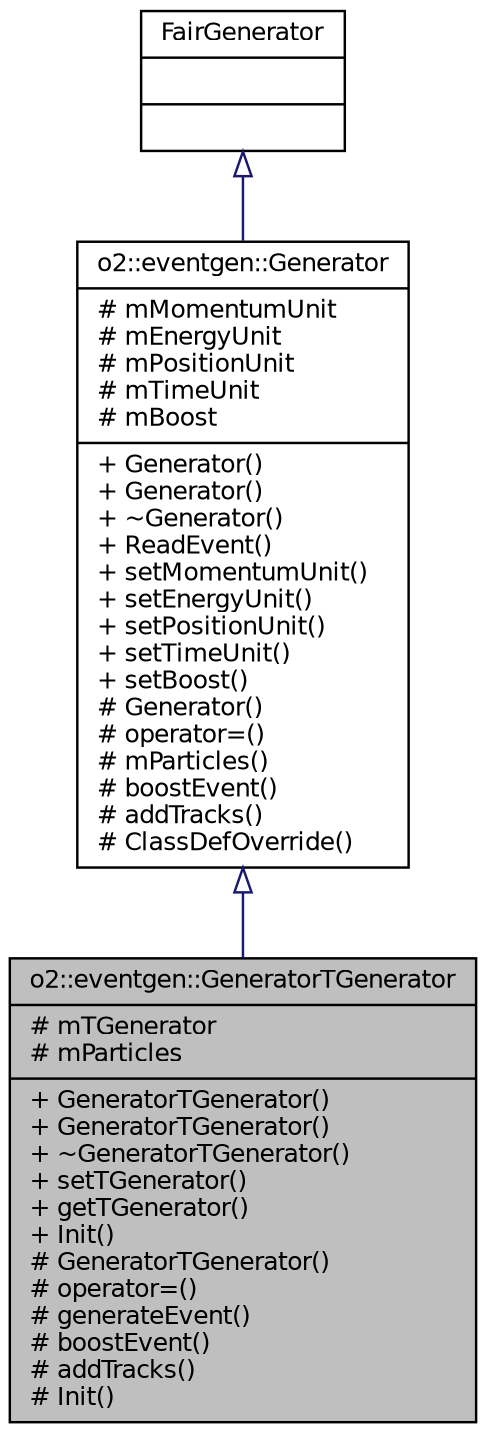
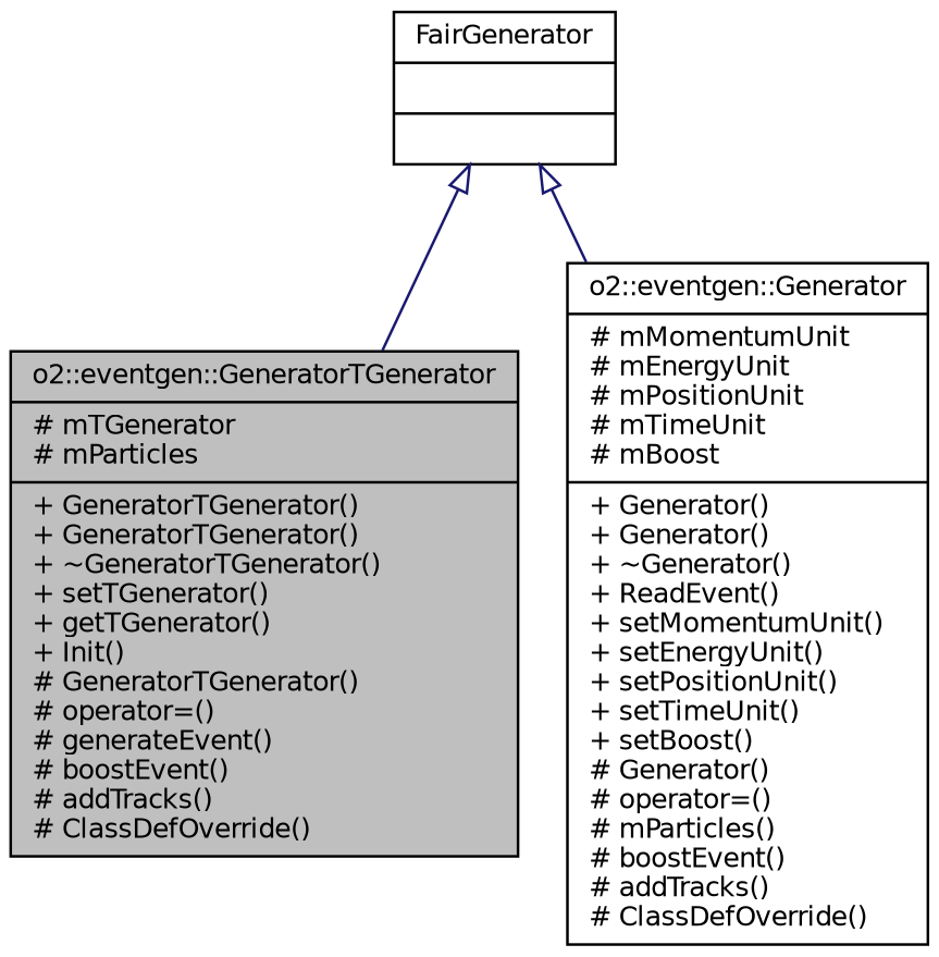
  digraph {
    node [color=black fontname=Helvetica fontsize=10 shape=record]
    edge [arrowtail=onormal color=midnightblue dir=back fontname=Helvetica fontsize=10 labelfontname=Helvetica labelfontsize=10 style=solid]
-   n1 [fillcolor=grey75 fontcolor=black height=0.2 label="{o2::eventgen::GeneratorTGenerator\n|# mTGenerator\l# mParticles\l|+ GeneratorTGenerator()\l+ GeneratorTGenerator()\l+ ~GeneratorTGenerator()\l+ setTGenerator()\l+ getTGenerator()\l+ Init()\l# GeneratorTGenerator()\l# operator=()\l# generateEvent()\l# boostEvent()\l# addTracks()\l# Init()\l}" style=filled width=0.4]
+   n1 [fillcolor=grey75 fontcolor=black height=0.2 label="{o2::eventgen::GeneratorTGenerator\n|# mTGenerator\l# mParticles\l|+ GeneratorTGenerator()\l+ GeneratorTGenerator()\l+ ~GeneratorTGenerator()\l+ setTGenerator()\l+ getTGenerator()\l+ Init()\l# GeneratorTGenerator()\l# operator=()\l# generateEvent()\l# boostEvent()\l# addTracks()\l# ClassDefOverride()\l}" style=filled width=0.4]
    n2 [height=0.2 label="{o2::eventgen::Generator\n|# mMomentumUnit\l# mEnergyUnit\l# mPositionUnit\l# mTimeUnit\l# mBoost\l|+ Generator()\l+ Generator()\l+ ~Generator()\l+ ReadEvent()\l+ setMomentumUnit()\l+ setEnergyUnit()\l+ setPositionUnit()\l+ setTimeUnit()\l+ setBoost()\l# Generator()\l# operator=()\l# mParticles()\l# boostEvent()\l# addTracks()\l# ClassDefOverride()\l}" width=0.4]
    n3 [height=0.2 label="{FairGenerator\n||}" width=0.4]
-   n2 -> n1
+   n3 -> n1
    n3 -> n2
  }
